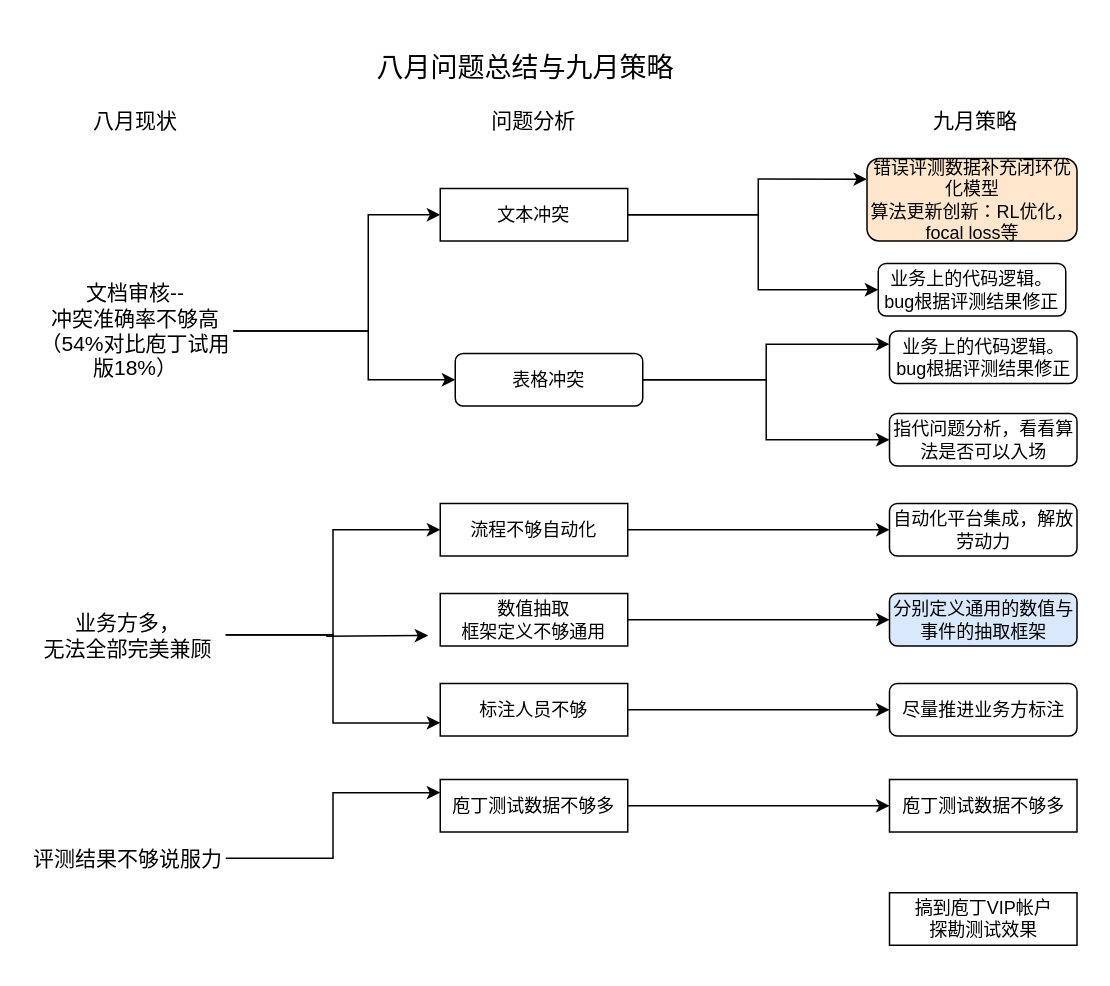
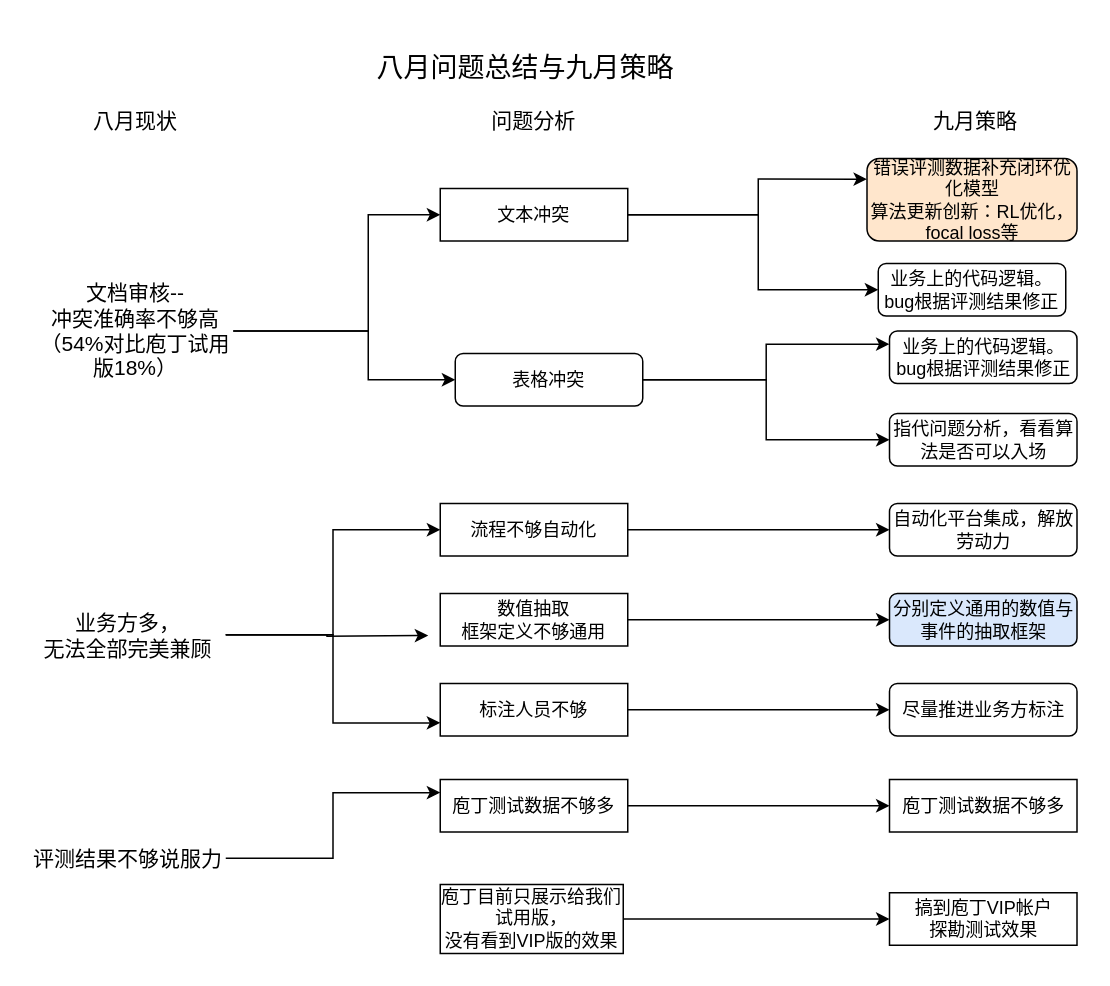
  <mxCell id="0" />
  <mxCell id="1" parent="0" />
  <mxCell id="2" value="&lt;font style=&quot;font-size: 18px&quot;&gt;八月问题总结与九月策略&lt;/font&gt;" style="text;html=1;strokeColor=none;fillColor=none;align=center;verticalAlign=middle;whiteSpace=wrap;rounded=0;" vertex="1" parent="1"><mxGeometry x="235" y="20" width="230" height="50" as="geometry" /></mxCell>
  <mxCell id="3" value="&lt;font style=&quot;font-size: 14px&quot;&gt;问题分析&lt;/font&gt;" style="text;html=1;strokeColor=none;fillColor=none;align=center;verticalAlign=middle;whiteSpace=wrap;rounded=0;" vertex="1" parent="1"><mxGeometry x="313" y="65" width="85" height="30" as="geometry" /></mxCell>
  <mxCell id="4" value="&lt;font style=&quot;font-size: 14px&quot;&gt;八月现状&lt;/font&gt;" style="text;html=1;strokeColor=none;fillColor=none;align=center;verticalAlign=middle;whiteSpace=wrap;rounded=0;" vertex="1" parent="1"><mxGeometry x="30" y="65" width="120" height="30" as="geometry" /></mxCell>
  <mxCell id="5" value="&lt;font style=&quot;font-size: 14px&quot;&gt;九月策略&lt;/font&gt;" style="text;html=1;strokeColor=none;fillColor=none;align=center;verticalAlign=middle;whiteSpace=wrap;rounded=0;" vertex="1" parent="1"><mxGeometry x="615" y="70" width="70" height="20" as="geometry" /></mxCell>
  <mxCell id="6" style="edgeStyle=orthogonalEdgeStyle;rounded=0;orthogonalLoop=1;jettySize=auto;html=1;exitX=1;exitY=0.5;exitDx=0;exitDy=0;entryX=0;entryY=0.5;entryDx=0;entryDy=0;" edge="1" parent="1" source="8" target="17"><mxGeometry relative="1" as="geometry"><Array as="points"><mxPoint x="245" y="220" /><mxPoint x="245" y="143" /></Array></mxGeometry></mxCell>
  <mxCell id="7" style="edgeStyle=orthogonalEdgeStyle;rounded=0;orthogonalLoop=1;jettySize=auto;html=1;exitX=1;exitY=0.5;exitDx=0;exitDy=0;entryX=0;entryY=0.5;entryDx=0;entryDy=0;" edge="1" parent="1" source="8" target="20"><mxGeometry relative="1" as="geometry"><Array as="points"><mxPoint x="245" y="220" /><mxPoint x="245" y="253" /></Array></mxGeometry></mxCell>
  <mxCell id="8" value="&lt;font style=&quot;font-size: 14px&quot;&gt;文档审核--&lt;br&gt;冲突准确率不够高（54%对比庖丁试用版18%）&lt;/font&gt;" style="text;html=1;strokeColor=none;fillColor=none;align=center;verticalAlign=middle;whiteSpace=wrap;rounded=0;" vertex="1" parent="1"><mxGeometry x="25" y="185" width="130" height="70" as="geometry" /></mxCell>
  <mxCell id="9" style="edgeStyle=orthogonalEdgeStyle;rounded=0;orthogonalLoop=1;jettySize=auto;html=1;exitX=1;exitY=0.5;exitDx=0;exitDy=0;entryX=0;entryY=0.5;entryDx=0;entryDy=0;" edge="1" parent="1" source="12" target="26"><mxGeometry relative="1" as="geometry" /></mxCell>
  <mxCell id="10" style="edgeStyle=orthogonalEdgeStyle;rounded=0;orthogonalLoop=1;jettySize=auto;html=1;exitX=1;exitY=0.5;exitDx=0;exitDy=0;" edge="1" parent="1" source="12"><mxGeometry relative="1" as="geometry"><mxPoint x="285" y="423" as="targetPoint" /></mxGeometry></mxCell>
  <mxCell id="11" style="edgeStyle=orthogonalEdgeStyle;rounded=0;orthogonalLoop=1;jettySize=auto;html=1;exitX=1;exitY=0.5;exitDx=0;exitDy=0;entryX=0;entryY=0.75;entryDx=0;entryDy=0;" edge="1" parent="1" source="12" target="30"><mxGeometry relative="1" as="geometry" /></mxCell>
  <mxCell id="12" value="&lt;font style=&quot;font-size: 14px&quot;&gt;业务方多，&lt;br&gt;无法全部完美兼顾&lt;/font&gt;" style="text;html=1;strokeColor=none;fillColor=none;align=center;verticalAlign=middle;whiteSpace=wrap;rounded=0;" vertex="1" parent="1"><mxGeometry x="20" y="387.5" width="130" height="70" as="geometry" /></mxCell>
  <mxCell id="13" style="edgeStyle=orthogonalEdgeStyle;rounded=0;orthogonalLoop=1;jettySize=auto;html=1;exitX=1;exitY=0.5;exitDx=0;exitDy=0;entryX=0;entryY=0.25;entryDx=0;entryDy=0;" edge="1" parent="1" source="14" target="35"><mxGeometry relative="1" as="geometry" /></mxCell>
  <mxCell id="14" value="&lt;font style=&quot;font-size: 14px&quot;&gt;评测结果不够说服力&lt;/font&gt;" style="text;html=1;strokeColor=none;fillColor=none;align=center;verticalAlign=middle;whiteSpace=wrap;rounded=0;" vertex="1" parent="1"><mxGeometry x="20" y="536.5" width="130" height="70" as="geometry" /></mxCell>
  <mxCell id="15" style="edgeStyle=orthogonalEdgeStyle;rounded=0;orthogonalLoop=1;jettySize=auto;html=1;exitX=1;exitY=0.5;exitDx=0;exitDy=0;entryX=0;entryY=0.25;entryDx=0;entryDy=0;" edge="1" parent="1" source="17" target="21"><mxGeometry relative="1" as="geometry"><Array as="points"><mxPoint x="505" y="143" /><mxPoint x="505" y="119" /></Array></mxGeometry></mxCell>
  <mxCell id="16" style="edgeStyle=orthogonalEdgeStyle;rounded=0;orthogonalLoop=1;jettySize=auto;html=1;exitX=1;exitY=0.5;exitDx=0;exitDy=0;entryX=0;entryY=0.5;entryDx=0;entryDy=0;" edge="1" parent="1" source="17" target="22"><mxGeometry relative="1" as="geometry"><Array as="points"><mxPoint x="505" y="143" /><mxPoint x="505" y="193" /></Array></mxGeometry></mxCell>
  <mxCell id="17" value="文本冲突" style="rounded=1;whiteSpace=wrap;html=1;arcSize=0;" vertex="1" parent="1"><mxGeometry x="293" y="125" width="125" height="35" as="geometry" /></mxCell>
  <mxCell id="18" style="edgeStyle=orthogonalEdgeStyle;rounded=0;orthogonalLoop=1;jettySize=auto;html=1;exitX=1;exitY=0.5;exitDx=0;exitDy=0;entryX=0;entryY=0.25;entryDx=0;entryDy=0;" edge="1" parent="1" source="20" target="23"><mxGeometry relative="1" as="geometry" /></mxCell>
  <mxCell id="19" style="edgeStyle=orthogonalEdgeStyle;rounded=0;orthogonalLoop=1;jettySize=auto;html=1;exitX=1;exitY=0.5;exitDx=0;exitDy=0;entryX=0;entryY=0.5;entryDx=0;entryDy=0;" edge="1" parent="1" source="20" target="24"><mxGeometry relative="1" as="geometry" /></mxCell>
  <mxCell id="20" value="表格冲突" style="rounded=1;whiteSpace=wrap;html=1;" vertex="1" parent="1"><mxGeometry x="303" y="235" width="125" height="35" as="geometry" /></mxCell>
  <mxCell id="21" value="错误评测数据补充闭环优化模型&lt;br&gt;算法更新创新：RL优化，focal loss等" style="rounded=1;whiteSpace=wrap;html=1;fillColor=#ffe6cc;" vertex="1" parent="1"><mxGeometry x="577.5" y="105" width="140" height="55" as="geometry" /></mxCell>
  <mxCell id="22" value="业务上的代码逻辑。bug根据评测结果修正" style="rounded=1;whiteSpace=wrap;html=1;" vertex="1" parent="1"><mxGeometry x="585" y="175" width="125" height="35" as="geometry" /></mxCell>
  <mxCell id="23" value="业务上的代码逻辑。bug根据评测结果修正" style="rounded=1;whiteSpace=wrap;html=1;" vertex="1" parent="1"><mxGeometry x="592.5" y="220" width="125" height="35" as="geometry" /></mxCell>
  <mxCell id="24" value="指代问题分析，看看算法是否可以入场" style="rounded=1;whiteSpace=wrap;html=1;" vertex="1" parent="1"><mxGeometry x="592.5" y="275" width="125" height="35" as="geometry" /></mxCell>
  <mxCell id="25" style="edgeStyle=orthogonalEdgeStyle;rounded=0;orthogonalLoop=1;jettySize=auto;html=1;exitX=1;exitY=0.5;exitDx=0;exitDy=0;" edge="1" parent="1" source="26" target="31"><mxGeometry relative="1" as="geometry" /></mxCell>
  <mxCell id="26" value="流程不够自动化" style="rounded=1;whiteSpace=wrap;html=1;arcSize=0;" vertex="1" parent="1"><mxGeometry x="293" y="335" width="125" height="35" as="geometry" /></mxCell>
  <mxCell id="27" style="edgeStyle=orthogonalEdgeStyle;rounded=0;orthogonalLoop=1;jettySize=auto;html=1;exitX=1;exitY=0.5;exitDx=0;exitDy=0;entryX=0;entryY=0.5;entryDx=0;entryDy=0;" edge="1" parent="1" source="28" target="32"><mxGeometry relative="1" as="geometry" /></mxCell>
  <mxCell id="28" value="数值抽取&lt;br&gt;框架定义不够通用" style="rounded=1;whiteSpace=wrap;html=1;arcSize=0;" vertex="1" parent="1"><mxGeometry x="293" y="395" width="125" height="35" as="geometry" /></mxCell>
  <mxCell id="29" style="edgeStyle=orthogonalEdgeStyle;rounded=0;orthogonalLoop=1;jettySize=auto;html=1;exitX=1;exitY=0.5;exitDx=0;exitDy=0;entryX=0;entryY=0.5;entryDx=0;entryDy=0;" edge="1" parent="1" source="30" target="33"><mxGeometry relative="1" as="geometry" /></mxCell>
  <mxCell id="30" value="标注人员不够" style="rounded=1;whiteSpace=wrap;html=1;arcSize=0;" vertex="1" parent="1"><mxGeometry x="293" y="455" width="125" height="35" as="geometry" /></mxCell>
  <mxCell id="31" value="自动化平台集成，解放劳动力" style="rounded=1;whiteSpace=wrap;html=1;" vertex="1" parent="1"><mxGeometry x="592.5" y="335" width="125" height="35" as="geometry" /></mxCell>
  <mxCell id="32" value="分别定义通用的数值与事件的抽取框架" style="rounded=1;whiteSpace=wrap;html=1;fillColor=#dae8fc;" vertex="1" parent="1"><mxGeometry x="592.5" y="395" width="125" height="35" as="geometry" /></mxCell>
  <mxCell id="33" value="尽量推进业务方标注" style="rounded=1;whiteSpace=wrap;html=1;" vertex="1" parent="1"><mxGeometry x="592.5" y="455" width="125" height="35" as="geometry" /></mxCell>
  <mxCell id="34" style="edgeStyle=orthogonalEdgeStyle;rounded=0;orthogonalLoop=1;jettySize=auto;html=1;exitX=1;exitY=0.5;exitDx=0;exitDy=0;entryX=0;entryY=0.5;entryDx=0;entryDy=0;" edge="1" parent="1" source="35" target="38"><mxGeometry relative="1" as="geometry" /></mxCell>
  <mxCell id="35" value="庖丁测试数据不够多" style="rounded=1;whiteSpace=wrap;html=1;arcSize=0;" vertex="1" parent="1"><mxGeometry x="293" y="519" width="125" height="35" as="geometry" /></mxCell>
+ <mxCell id="36" style="edgeStyle=orthogonalEdgeStyle;rounded=0;orthogonalLoop=1;jettySize=auto;html=1;exitX=1;exitY=0.5;exitDx=0;exitDy=0;entryX=0;entryY=0.5;entryDx=0;entryDy=0;" edge="1" parent="1" source="37" target="39"><mxGeometry relative="1" as="geometry" /></mxCell>
+ <mxCell id="37" value="庖丁目前只展示给我们试用版，&lt;br&gt;没有看到VIP版的效果" style="rounded=1;whiteSpace=wrap;html=1;arcSize=0;" vertex="1" parent="1"><mxGeometry x="293" y="589" width="122" height="46" as="geometry" /></mxCell>
  <mxCell id="38" value="庖丁测试数据不够多" style="rounded=1;whiteSpace=wrap;html=1;arcSize=0;" vertex="1" parent="1"><mxGeometry x="592.5" y="519" width="125" height="35" as="geometry" /></mxCell>
  <mxCell id="39" value="搞到庖丁VIP帐户&lt;br&gt;探勘测试效果" style="rounded=1;whiteSpace=wrap;html=1;arcSize=0;" vertex="1" parent="1"><mxGeometry x="592.5" y="594.5" width="125" height="35" as="geometry" /></mxCell>
